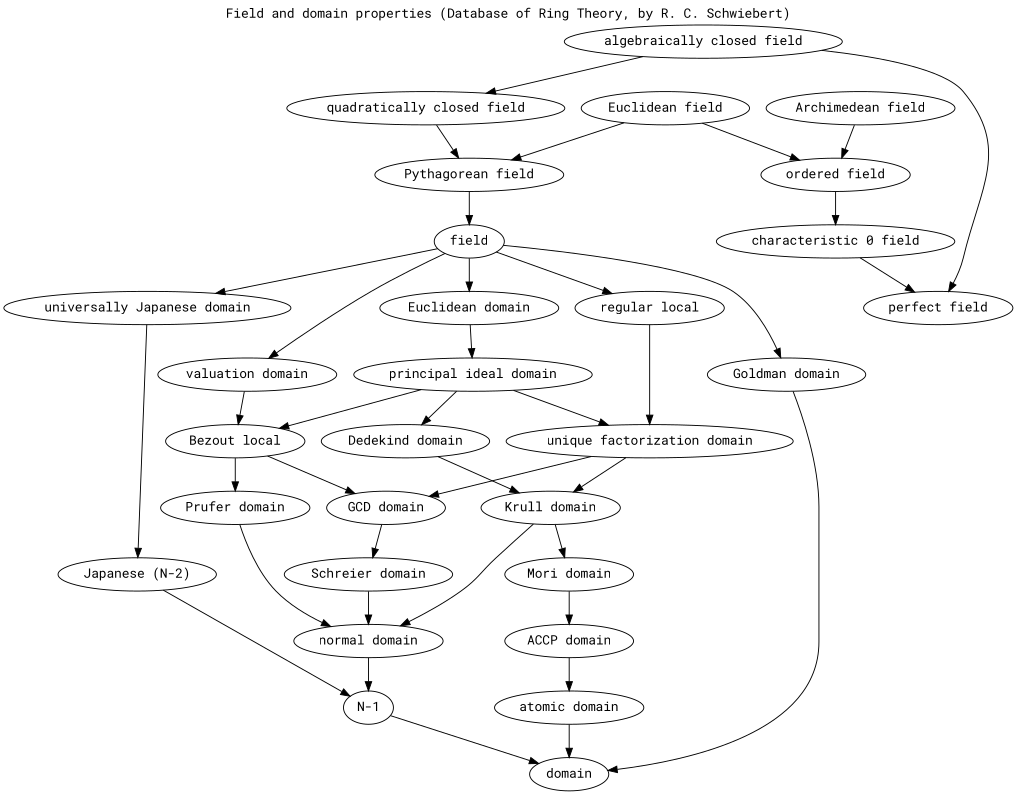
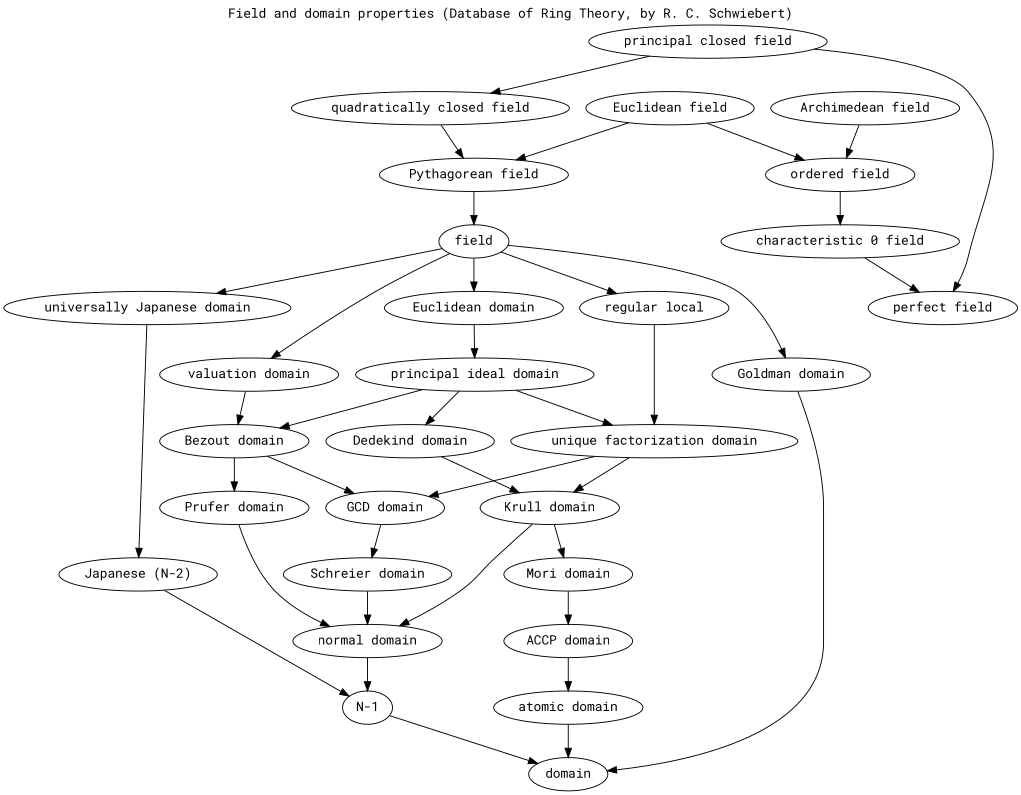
  strict digraph {
    fontname="Roboto Mono"
    label="Field and domain properties (Database of Ring Theory, by R. C. Schwiebert)"
    labelloc=top
    node [fontname="Roboto Mono"]
    edge [fontname="Roboto Mono"]
    "unique factorization domain"
    "Krull domain"
    "GCD domain"
    "normal domain"
    "Mori domain"
    "Schreier domain"
    "N-1"
    "ACCP domain"
    "Euclidean domain"
    "principal ideal domain"
    "Dedekind domain"
-   "Bezout domain" [label="Bezout local"]
+   "Bezout domain"
    "Prufer domain"
    "Euclidean field"
    "Pythagorean field"
    "ordered field"
    field
    "characteristic 0 field"
    "regular local"
    "universally Japanese domain"
    "Goldman domain"
    "valuation domain"
    "Japanese (N-2)"
    domain
-   "algebraically closed field"
+   "algebraically closed field" [label="principal closed field"]
    "perfect field"
    "quadratically closed field"
    "Archimedean field"
    "atomic domain"
    "unique factorization domain" -> "Krull domain"
    "unique factorization domain" -> "GCD domain"
    "Krull domain" -> "normal domain"
    "Krull domain" -> "Mori domain"
    "GCD domain" -> "Schreier domain"
    "normal domain" -> "N-1"
    "Mori domain" -> "ACCP domain"
    "Schreier domain" -> "normal domain"
    "N-1" -> domain
    "ACCP domain" -> "atomic domain"
    "Euclidean domain" -> "principal ideal domain"
    "principal ideal domain" -> "unique factorization domain"
    "principal ideal domain" -> "Dedekind domain"
    "principal ideal domain" -> "Bezout domain"
    "Dedekind domain" -> "Krull domain"
    "Bezout domain" -> "GCD domain"
    "Bezout domain" -> "Prufer domain"
    "Prufer domain" -> "normal domain"
    "Euclidean field" -> "Pythagorean field"
    "Euclidean field" -> "ordered field"
    "Pythagorean field" -> field
    "ordered field" -> "characteristic 0 field"
    field -> "Euclidean domain"
    field -> "regular local"
    field -> "universally Japanese domain"
    field -> "Goldman domain"
    field -> "valuation domain"
    "characteristic 0 field" -> "perfect field"
    "regular local" -> "unique factorization domain"
    "universally Japanese domain" -> "Japanese (N-2)"
    "Goldman domain" -> domain
    "valuation domain" -> "Bezout domain"
    "Japanese (N-2)" -> "N-1"
    "algebraically closed field" -> "perfect field"
    "algebraically closed field" -> "quadratically closed field"
    "quadratically closed field" -> "Pythagorean field"
    "Archimedean field" -> "ordered field"
    "atomic domain" -> domain
  }
